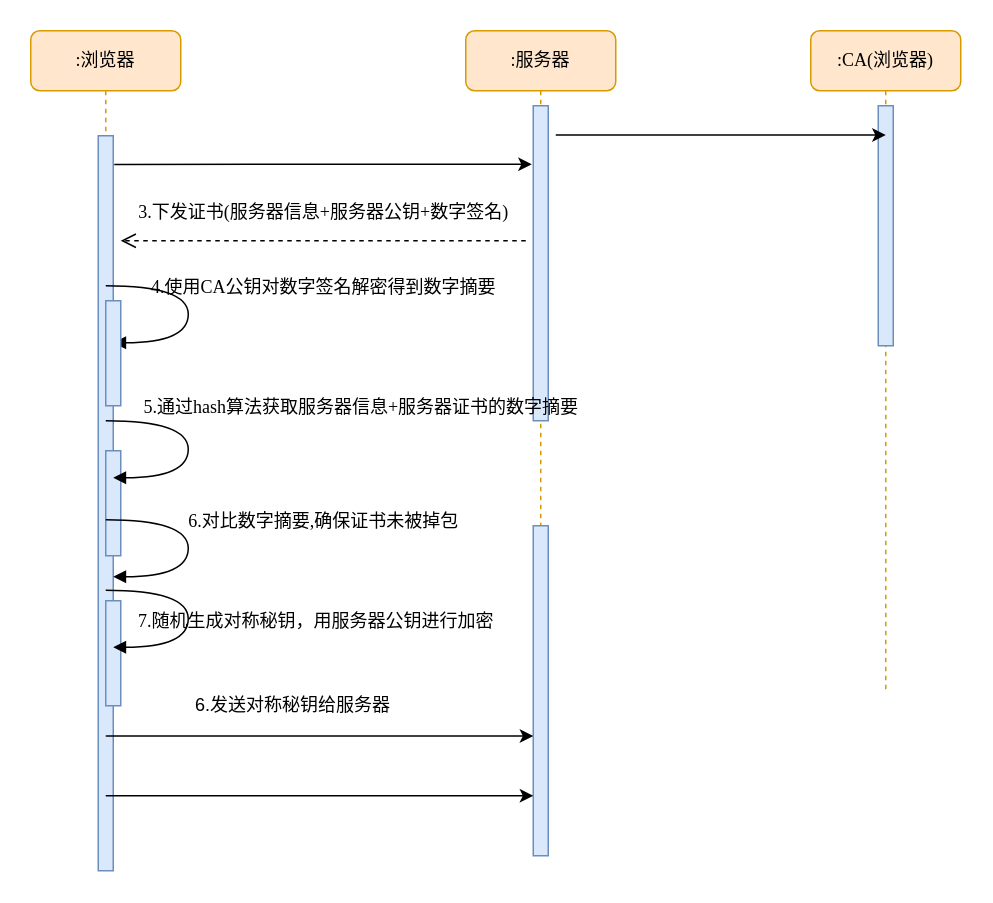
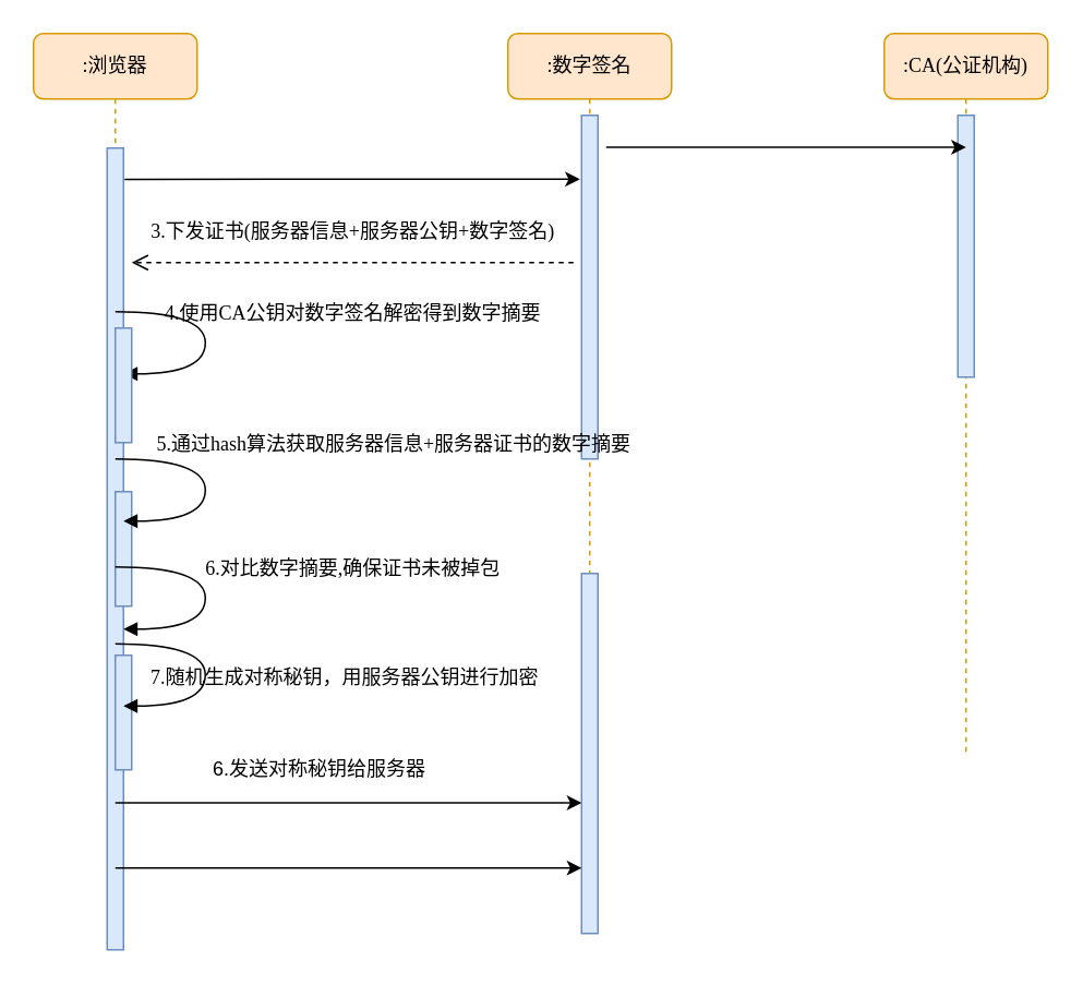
  <mxCell id="0" />
  <mxCell id="1" parent="0" />
- <mxCell id="2" value=":服务器" style="shape=umlLifeline;perimeter=lifelinePerimeter;whiteSpace=wrap;html=1;container=1;collapsible=0;recursiveResize=0;outlineConnect=0;rounded=1;shadow=0;comic=0;labelBackgroundColor=none;strokeWidth=1;fontFamily=Verdana;fontSize=12;align=center;fillColor=#ffe6cc;strokeColor=#d79b00;" parent="1" vertex="1"><mxGeometry x="310" y="20" width="100" height="550" as="geometry" /></mxCell>
+ <mxCell id="2" value=":数字签名" style="shape=umlLifeline;perimeter=lifelinePerimeter;whiteSpace=wrap;html=1;container=1;collapsible=0;recursiveResize=0;outlineConnect=0;rounded=1;shadow=0;comic=0;labelBackgroundColor=none;strokeWidth=1;fontFamily=Verdana;fontSize=12;align=center;fillColor=#ffe6cc;strokeColor=#d79b00;" parent="1" vertex="1"><mxGeometry x="310" y="20" width="100" height="550" as="geometry" /></mxCell>
  <mxCell id="3" value="" style="html=1;points=[];perimeter=orthogonalPerimeter;rounded=0;shadow=0;comic=0;labelBackgroundColor=none;strokeWidth=1;fontFamily=Verdana;fontSize=12;align=center;fillColor=#dae8fc;strokeColor=#6c8ebf;" parent="2" vertex="1"><mxGeometry x="45" y="50" width="10" height="210" as="geometry" /></mxCell>
  <mxCell id="4" value="" style="html=1;points=[];perimeter=orthogonalPerimeter;rounded=0;shadow=0;comic=0;labelBackgroundColor=none;strokeWidth=1;fontFamily=Verdana;fontSize=12;align=center;fillColor=#dae8fc;strokeColor=#6c8ebf;" vertex="1" parent="2"><mxGeometry x="45" y="330" width="10" height="220" as="geometry" /></mxCell>
- <mxCell id="5" value=":CA(浏览器)" style="shape=umlLifeline;perimeter=lifelinePerimeter;whiteSpace=wrap;html=1;container=1;collapsible=0;recursiveResize=0;outlineConnect=0;rounded=1;shadow=0;comic=0;labelBackgroundColor=none;strokeWidth=1;fontFamily=Verdana;fontSize=12;align=center;fillColor=#ffe6cc;strokeColor=#d79b00;" parent="1" vertex="1"><mxGeometry x="540" y="20" width="100" height="440" as="geometry" /></mxCell>
+ <mxCell id="5" value=":CA(公证机构)" style="shape=umlLifeline;perimeter=lifelinePerimeter;whiteSpace=wrap;html=1;container=1;collapsible=0;recursiveResize=0;outlineConnect=0;rounded=1;shadow=0;comic=0;labelBackgroundColor=none;strokeWidth=1;fontFamily=Verdana;fontSize=12;align=center;fillColor=#ffe6cc;strokeColor=#d79b00;" parent="1" vertex="1"><mxGeometry x="540" y="20" width="100" height="440" as="geometry" /></mxCell>
  <mxCell id="6" value="" style="html=1;points=[];perimeter=orthogonalPerimeter;rounded=0;shadow=0;comic=0;labelBackgroundColor=none;strokeWidth=1;fontFamily=Verdana;fontSize=12;align=center;fillColor=#dae8fc;strokeColor=#6c8ebf;" parent="5" vertex="1"><mxGeometry x="45" y="50" width="10" height="160" as="geometry" /></mxCell>
  <mxCell id="7" value=":浏览器" style="shape=umlLifeline;perimeter=lifelinePerimeter;whiteSpace=wrap;html=1;container=1;collapsible=0;recursiveResize=0;outlineConnect=0;rounded=1;shadow=0;comic=0;labelBackgroundColor=none;strokeWidth=1;fontFamily=Verdana;fontSize=12;align=center;fillColor=#ffe6cc;strokeColor=#d79b00;" parent="1" vertex="1"><mxGeometry x="20" y="20" width="100" height="560" as="geometry" /></mxCell>
  <mxCell id="8" value="" style="html=1;points=[];perimeter=orthogonalPerimeter;rounded=0;shadow=0;comic=0;labelBackgroundColor=none;strokeWidth=1;fontFamily=Verdana;fontSize=12;align=center;fillColor=#dae8fc;strokeColor=#6c8ebf;" parent="7" vertex="1"><mxGeometry x="45" y="70" width="10" height="490" as="geometry" /></mxCell>
  <mxCell id="9" value="" style="endArrow=classic;html=1;exitX=1.067;exitY=0.039;exitDx=0;exitDy=0;exitPerimeter=0;" parent="1" edge="1" source="8"><mxGeometry width="50" height="50" relative="1" as="geometry"><mxPoint x="80" y="150" as="sourcePoint" /><mxPoint x="354" y="109" as="targetPoint" /><Array as="points"><mxPoint x="340" y="109" /></Array></mxGeometry></mxCell>
  <mxCell id="10" value="3.下发证书(服务器信息+服务器公钥+数字签名)" style="html=1;verticalAlign=bottom;endArrow=open;dashed=1;endSize=8;labelBackgroundColor=none;fontFamily=Verdana;fontSize=12;edgeStyle=elbowEdgeStyle;elbow=vertical;" parent="1" edge="1"><mxGeometry y="-10" relative="1" as="geometry"><mxPoint x="80" y="160" as="targetPoint" /><Array as="points" /><mxPoint x="350" y="160" as="sourcePoint" /><mxPoint as="offset" /></mxGeometry></mxCell>
  <mxCell id="11" value="" style="endArrow=classic;html=1;exitX=0.933;exitY=0.239;exitDx=0;exitDy=0;exitPerimeter=0;" parent="1" target="4" edge="1"><mxGeometry width="50" height="50" relative="1" as="geometry"><mxPoint x="70" y="490.16" as="sourcePoint" /><mxPoint x="195.67" y="490" as="targetPoint" /></mxGeometry></mxCell>
  <mxCell id="12" value="4.使用CA公钥对数字签名解密得到数字摘要" style="html=1;verticalAlign=bottom;endArrow=block;labelBackgroundColor=none;fontFamily=Verdana;fontSize=12;elbow=vertical;edgeStyle=orthogonalEdgeStyle;curved=1;entryX=1;entryY=0.286;entryPerimeter=0;exitX=1.038;exitY=0.345;exitPerimeter=0;" edge="1" parent="1"><mxGeometry x="-0.231" y="-91" relative="1" as="geometry"><mxPoint x="70" y="190" as="sourcePoint" /><mxPoint x="75" y="228" as="targetPoint" /><Array as="points"><mxPoint x="125" y="190" /><mxPoint x="125" y="228" /></Array><mxPoint x="181" y="10" as="offset" /></mxGeometry></mxCell>
  <mxCell id="13" value="" style="html=1;points=[];perimeter=orthogonalPerimeter;rounded=0;shadow=0;comic=0;labelBackgroundColor=none;strokeWidth=1;fontFamily=Verdana;fontSize=12;align=center;fillColor=#dae8fc;strokeColor=#6c8ebf;" vertex="1" parent="1"><mxGeometry x="70" y="200" width="10" height="70" as="geometry" /></mxCell>
  <mxCell id="14" value="" style="html=1;points=[];perimeter=orthogonalPerimeter;rounded=0;shadow=0;comic=0;labelBackgroundColor=none;strokeWidth=1;fontFamily=Verdana;fontSize=12;align=center;fillColor=#dae8fc;strokeColor=#6c8ebf;" vertex="1" parent="1"><mxGeometry x="70" y="300" width="10" height="70" as="geometry" /></mxCell>
  <mxCell id="15" value="5.通过hash算法获取服务器信息+服务器证书的数字摘要" style="html=1;verticalAlign=bottom;endArrow=block;labelBackgroundColor=none;fontFamily=Verdana;fontSize=12;elbow=vertical;edgeStyle=orthogonalEdgeStyle;curved=1;entryX=1;entryY=0.286;entryPerimeter=0;exitX=1.038;exitY=0.345;exitPerimeter=0;" edge="1" parent="1"><mxGeometry x="-0.231" y="115" relative="1" as="geometry"><mxPoint x="70" y="280" as="sourcePoint" /><mxPoint x="75" y="318" as="targetPoint" /><Array as="points"><mxPoint x="125" y="280" /><mxPoint x="125" y="318" /></Array><mxPoint as="offset" /></mxGeometry></mxCell>
  <mxCell id="16" value="6.对比数字摘要,确保证书未被掉包" style="html=1;verticalAlign=bottom;endArrow=block;labelBackgroundColor=none;fontFamily=Verdana;fontSize=12;elbow=vertical;edgeStyle=orthogonalEdgeStyle;curved=1;entryX=1;entryY=0.286;entryPerimeter=0;exitX=1.038;exitY=0.345;exitPerimeter=0;" edge="1" parent="1"><mxGeometry x="-0.231" y="-91" relative="1" as="geometry"><mxPoint x="70" y="346" as="sourcePoint" /><mxPoint x="75" y="384" as="targetPoint" /><Array as="points"><mxPoint x="125" y="346" /><mxPoint x="125" y="384" /></Array><mxPoint x="181" y="10" as="offset" /></mxGeometry></mxCell>
  <mxCell id="17" value="" style="html=1;points=[];perimeter=orthogonalPerimeter;rounded=0;shadow=0;comic=0;labelBackgroundColor=none;strokeWidth=1;fontFamily=Verdana;fontSize=12;align=center;fillColor=#dae8fc;strokeColor=#6c8ebf;" vertex="1" parent="1"><mxGeometry x="70" y="400" width="10" height="70" as="geometry" /></mxCell>
  <mxCell id="18" value="7.随机生成对称秘钥，用服务器公钥进行加密" style="html=1;verticalAlign=bottom;endArrow=block;labelBackgroundColor=none;fontFamily=Verdana;fontSize=12;elbow=vertical;edgeStyle=orthogonalEdgeStyle;curved=1;entryX=1;entryY=0.286;entryPerimeter=0;exitX=1.038;exitY=0.345;exitPerimeter=0;" edge="1" parent="1"><mxGeometry x="0.301" y="-85" relative="1" as="geometry"><mxPoint x="70" y="393" as="sourcePoint" /><mxPoint x="75" y="431" as="targetPoint" /><Array as="points"><mxPoint x="125" y="393" /><mxPoint x="125" y="431" /></Array><mxPoint x="85" y="77" as="offset" /></mxGeometry></mxCell>
  <mxCell id="19" value="6.发送对称秘钥给服务器" style="text;html=1;strokeColor=none;fillColor=none;align=center;verticalAlign=middle;whiteSpace=wrap;rounded=0;" vertex="1" parent="1"><mxGeometry x="120" y="460" width="150" height="20" as="geometry" /></mxCell>
  <mxCell id="20" value="" style="endArrow=classic;html=1;exitX=0.933;exitY=0.239;exitDx=0;exitDy=0;exitPerimeter=0;" edge="1" parent="1"><mxGeometry width="50" height="50" relative="1" as="geometry"><mxPoint x="70" y="530" as="sourcePoint" /><mxPoint x="355" y="530" as="targetPoint" /></mxGeometry></mxCell>
  <mxCell id="21" value="" style="endArrow=classic;html=1;" edge="1" parent="1"><mxGeometry width="50" height="50" relative="1" as="geometry"><mxPoint x="370" y="89.5" as="sourcePoint" /><mxPoint x="590" y="89.5" as="targetPoint" /><Array as="points" /></mxGeometry></mxCell>
